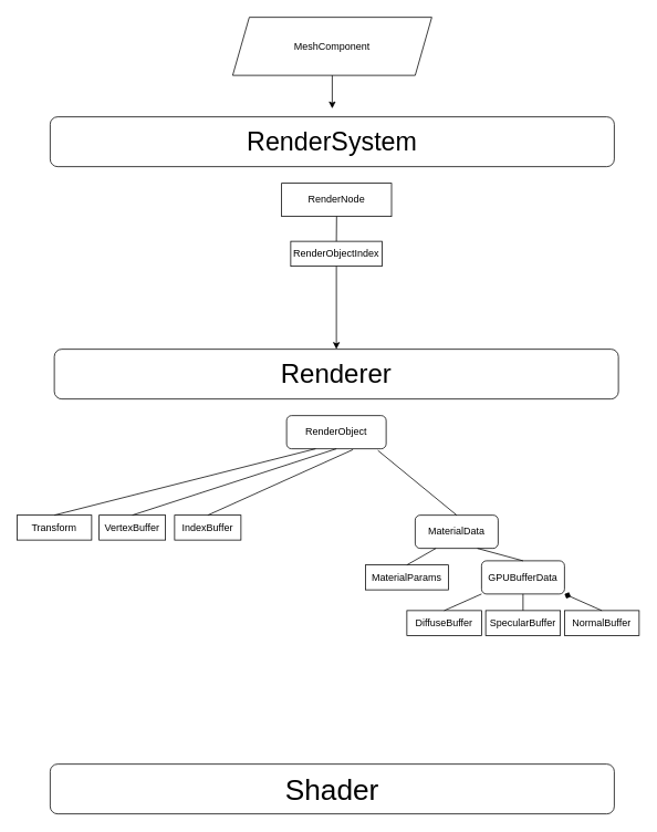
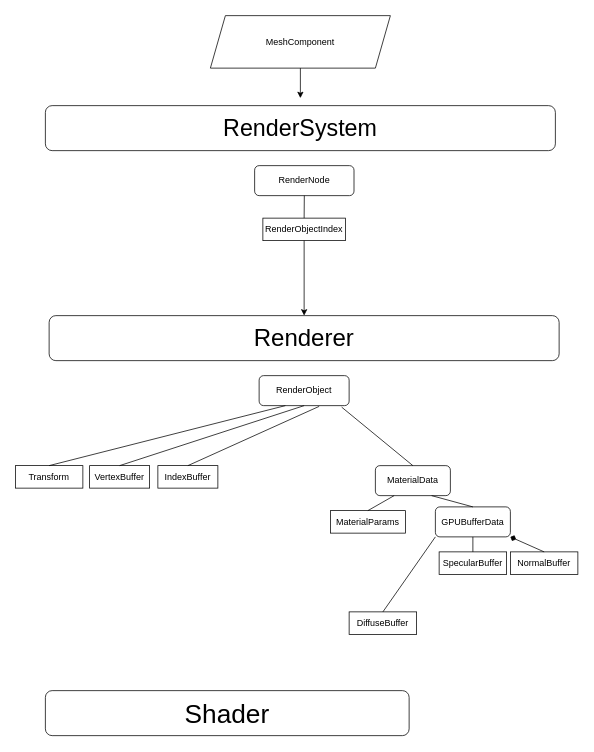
  <mxCell id="0" />
  <mxCell id="1" parent="0" />
  <mxCell id="2" value="&lt;font style=&quot;font-size: 31px&quot;&gt;RenderSystem&lt;/font&gt;" style="rounded=1;whiteSpace=wrap;html=1;" vertex="1" parent="1"><mxGeometry x="60" y="140" width="680" height="60" as="geometry" /></mxCell>
  <mxCell id="3" value="&lt;font style=&quot;font-size: 32px&quot;&gt;Renderer&lt;/font&gt;" style="rounded=1;whiteSpace=wrap;html=1;" vertex="1" parent="1"><mxGeometry x="65" y="420" width="680" height="60" as="geometry" /></mxCell>
  <mxCell id="4" value="&lt;div&gt;MeshComponent&lt;/div&gt;" style="shape=parallelogram;perimeter=parallelogramPerimeter;whiteSpace=wrap;html=1;fixedSize=1;" vertex="1" parent="1"><mxGeometry x="280" y="20" width="240" height="70" as="geometry" /></mxCell>
  <mxCell id="5" value="" style="endArrow=classic;html=1;exitX=0.5;exitY=1;exitDx=0;exitDy=0;" edge="1" parent="1" source="4"><mxGeometry width="50" height="50" relative="1" as="geometry"><mxPoint x="380" y="540" as="sourcePoint" /><mxPoint x="400" y="130" as="targetPoint" /></mxGeometry></mxCell>
- <mxCell id="6" value="RenderNode" style="whiteSpace=wrap;html=1;rounded=0;" vertex="1" parent="1"><mxGeometry x="339" y="220" width="132.5" height="40" as="geometry" /></mxCell>
+ <mxCell id="6" value="RenderNode" style="rounded=1;whiteSpace=wrap;html=1;" vertex="1" parent="1"><mxGeometry x="339" y="220" width="132.5" height="40" as="geometry" /></mxCell>
  <mxCell id="7" value="RenderObjectIndex" style="rounded=0;whiteSpace=wrap;html=1;" vertex="1" parent="1"><mxGeometry x="350" y="290" width="110" height="30" as="geometry" /></mxCell>
  <mxCell id="8" value="" style="endArrow=none;html=1;entryX=0.5;entryY=1;entryDx=0;entryDy=0;" edge="1" parent="1" target="6"><mxGeometry width="50" height="50" relative="1" as="geometry"><mxPoint x="405" y="290" as="sourcePoint" /><mxPoint x="430" y="490" as="targetPoint" /></mxGeometry></mxCell>
  <mxCell id="9" value="" style="endArrow=classic;html=1;exitX=0.5;exitY=1;exitDx=0;exitDy=0;entryX=0.5;entryY=0;entryDx=0;entryDy=0;" edge="1" parent="1" source="7" target="3"><mxGeometry width="50" height="50" relative="1" as="geometry"><mxPoint x="380" y="540" as="sourcePoint" /><mxPoint x="430" y="490" as="targetPoint" /></mxGeometry></mxCell>
  <mxCell id="10" value="&lt;div&gt;RenderObject&lt;/div&gt;" style="rounded=1;whiteSpace=wrap;html=1;" vertex="1" parent="1"><mxGeometry x="345" y="500" width="120" height="40" as="geometry" /></mxCell>
  <mxCell id="11" value="VertexBuffer" style="rounded=0;whiteSpace=wrap;html=1;" vertex="1" parent="1"><mxGeometry x="119" y="620" width="80" height="30" as="geometry" /></mxCell>
  <mxCell id="12" value="IndexBuffer" style="rounded=0;whiteSpace=wrap;html=1;" vertex="1" parent="1"><mxGeometry x="210" y="620" width="80" height="30" as="geometry" /></mxCell>
  <mxCell id="13" value="MaterialData" style="rounded=1;whiteSpace=wrap;html=1;" vertex="1" parent="1"><mxGeometry x="500" y="620" width="100" height="40" as="geometry" /></mxCell>
  <mxCell id="14" value="Transform" style="rounded=0;whiteSpace=wrap;html=1;" vertex="1" parent="1"><mxGeometry x="20" y="620" width="90" height="30" as="geometry" /></mxCell>
  <mxCell id="15" value="" style="endArrow=none;html=1;entryX=0.5;entryY=0;entryDx=0;entryDy=0;" edge="1" parent="1" target="14"><mxGeometry width="50" height="50" relative="1" as="geometry"><mxPoint x="380" y="540" as="sourcePoint" /><mxPoint x="430" y="490" as="targetPoint" /></mxGeometry></mxCell>
  <mxCell id="16" value="" style="endArrow=none;html=1;entryX=0.5;entryY=0;entryDx=0;entryDy=0;exitX=0.5;exitY=1;exitDx=0;exitDy=0;" edge="1" parent="1" source="10" target="11"><mxGeometry width="50" height="50" relative="1" as="geometry"><mxPoint x="390" y="550" as="sourcePoint" /><mxPoint x="215" y="590" as="targetPoint" /></mxGeometry></mxCell>
  <mxCell id="17" value="" style="endArrow=none;html=1;entryX=0.5;entryY=0;entryDx=0;entryDy=0;exitX=0.667;exitY=1.025;exitDx=0;exitDy=0;exitPerimeter=0;" edge="1" parent="1" source="10" target="12"><mxGeometry width="50" height="50" relative="1" as="geometry"><mxPoint x="415" y="550" as="sourcePoint" /><mxPoint x="309" y="590" as="targetPoint" /></mxGeometry></mxCell>
  <mxCell id="18" value="" style="endArrow=none;html=1;entryX=0.5;entryY=0;entryDx=0;entryDy=0;exitX=0.917;exitY=1.05;exitDx=0;exitDy=0;exitPerimeter=0;" edge="1" parent="1" source="10" target="13"><mxGeometry width="50" height="50" relative="1" as="geometry"><mxPoint x="464.02" y="537" as="sourcePoint" /><mxPoint x="505.98" y="575" as="targetPoint" /></mxGeometry></mxCell>
  <mxCell id="19" value="GPUBufferData" style="rounded=1;whiteSpace=wrap;html=1;" vertex="1" parent="1"><mxGeometry x="580" y="675" width="100" height="40" as="geometry" /></mxCell>
  <mxCell id="20" value="MaterialParams" style="rounded=0;whiteSpace=wrap;html=1;" vertex="1" parent="1"><mxGeometry x="440" y="680" width="100" height="30" as="geometry" /></mxCell>
- <mxCell id="21" value="&lt;div&gt;DiffuseBuffer&lt;/div&gt;" style="rounded=0;whiteSpace=wrap;html=1;" vertex="1" parent="1"><mxGeometry x="490" y="735" width="90" height="30" as="geometry" /></mxCell>
+ <mxCell id="21" value="&lt;div&gt;DiffuseBuffer&lt;/div&gt;" style="rounded=0;whiteSpace=wrap;html=1;" vertex="1" parent="1"><mxGeometry x="465" y="815" width="90" height="30" as="geometry" /></mxCell>
  <mxCell id="22" value="SpecularBuffer" style="rounded=0;whiteSpace=wrap;html=1;" vertex="1" parent="1"><mxGeometry x="585" y="735" width="90" height="30" as="geometry" /></mxCell>
  <mxCell id="23" value="NormalBuffer" style="rounded=0;whiteSpace=wrap;html=1;" vertex="1" parent="1"><mxGeometry x="680" y="735" width="90" height="30" as="geometry" /></mxCell>
  <mxCell id="24" value="" style="endArrow=none;html=1;entryX=0;entryY=1;entryDx=0;entryDy=0;exitX=0.5;exitY=0;exitDx=0;exitDy=0;" edge="1" parent="1" source="21" target="19"><mxGeometry width="50" height="50" relative="1" as="geometry"><mxPoint x="390" y="585" as="sourcePoint" /><mxPoint x="440" y="535" as="targetPoint" /></mxGeometry></mxCell>
  <mxCell id="25" value="" style="endArrow=none;html=1;entryX=0.5;entryY=1;entryDx=0;entryDy=0;exitX=0.5;exitY=0;exitDx=0;exitDy=0;" edge="1" parent="1" source="22" target="19"><mxGeometry width="50" height="50" relative="1" as="geometry"><mxPoint x="390" y="585" as="sourcePoint" /><mxPoint x="440" y="535" as="targetPoint" /></mxGeometry></mxCell>
  <mxCell id="26" value="" style="endArrow=diamond;html=1;entryX=1;entryY=1;entryDx=0;entryDy=0;exitX=0.5;exitY=0;exitDx=0;exitDy=0;" edge="1" parent="1" source="23" target="19"><mxGeometry width="50" height="50" relative="1" as="geometry"><mxPoint x="390" y="585" as="sourcePoint" /><mxPoint x="440" y="535" as="targetPoint" /></mxGeometry></mxCell>
  <mxCell id="27" value="" style="endArrow=none;html=1;entryX=0.25;entryY=1;entryDx=0;entryDy=0;exitX=0.5;exitY=0;exitDx=0;exitDy=0;" edge="1" parent="1" source="20" target="13"><mxGeometry width="50" height="50" relative="1" as="geometry"><mxPoint x="390" y="585" as="sourcePoint" /><mxPoint x="440" y="535" as="targetPoint" /></mxGeometry></mxCell>
  <mxCell id="28" value="" style="endArrow=none;html=1;entryX=0.75;entryY=1;entryDx=0;entryDy=0;exitX=0.5;exitY=0;exitDx=0;exitDy=0;" edge="1" parent="1" source="19" target="13"><mxGeometry width="50" height="50" relative="1" as="geometry"><mxPoint x="390" y="585" as="sourcePoint" /><mxPoint x="440" y="535" as="targetPoint" /></mxGeometry></mxCell>
- <mxCell id="29" value="&lt;div&gt;&lt;font style=&quot;font-size: 35px&quot;&gt;Shader&lt;/font&gt;&lt;/div&gt;" style="rounded=1;whiteSpace=wrap;html=1;" vertex="1" parent="1"><mxGeometry x="60" y="920" width="680" height="60" as="geometry" /></mxCell>
+ <mxCell id="29" value="&lt;div&gt;&lt;font style=&quot;font-size: 35px&quot;&gt;Shader&lt;/font&gt;&lt;/div&gt;" style="rounded=1;whiteSpace=wrap;html=1;" vertex="1" parent="1"><mxGeometry x="60" y="920" width="485" height="60" as="geometry" /></mxCell>
